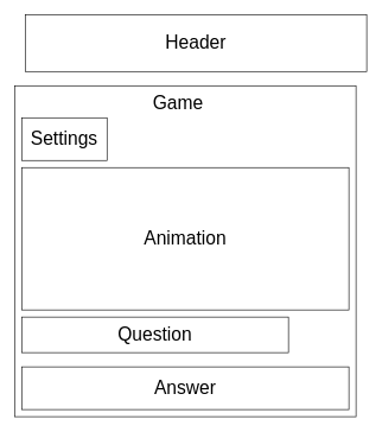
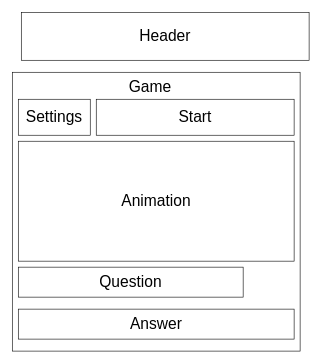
  <mxCell id="0" />
  <mxCell id="1" parent="0" />
  <mxCell id="2" value="Header" style="rounded=0;whiteSpace=wrap;html=1;fontSize=26;" vertex="1" parent="1"><mxGeometry x="35" y="20" width="480" height="80" as="geometry" /></mxCell>
  <mxCell id="3" value="" style="rounded=0;whiteSpace=wrap;html=1;fontSize=26;" vertex="1" parent="1"><mxGeometry x="20" y="120" width="480" height="465" as="geometry" /></mxCell>
  <mxCell id="4" value="Game" style="text;html=1;strokeColor=none;fillColor=none;align=center;verticalAlign=middle;whiteSpace=wrap;rounded=0;fontSize=26;" vertex="1" parent="1"><mxGeometry x="190" y="135" width="120" height="20" as="geometry" /></mxCell>
  <mxCell id="5" value="Question" style="rounded=0;whiteSpace=wrap;html=1;fontSize=26;" vertex="1" parent="1"><mxGeometry x="30" y="445" width="375" height="50" as="geometry" /></mxCell>
- <mxCell id="6" value="Answer" style="rounded=0;whiteSpace=wrap;html=1;fontSize=26;" vertex="1" parent="1"><mxGeometry x="30" y="515" width="460" height="60" as="geometry" /></mxCell>
+ <mxCell id="6" value="Answer" style="rounded=0;whiteSpace=wrap;html=1;fontSize=26;" vertex="1" parent="1"><mxGeometry x="30" y="515" width="460" height="50" as="geometry" /></mxCell>
  <mxCell id="7" value="Settings" style="rounded=0;whiteSpace=wrap;html=1;fontSize=26;" vertex="1" parent="1"><mxGeometry x="30" y="165" width="120" height="60" as="geometry" /></mxCell>
+ <mxCell id="8" value="Start" style="rounded=0;whiteSpace=wrap;html=1;fontSize=26;" vertex="1" parent="1"><mxGeometry x="160" y="165" width="330" height="60" as="geometry" /></mxCell>
  <mxCell id="9" value="Animation" style="rounded=0;whiteSpace=wrap;html=1;fontSize=26;" vertex="1" parent="1"><mxGeometry x="30" y="235" width="460" height="200" as="geometry" /></mxCell>
